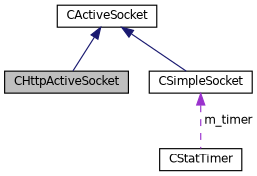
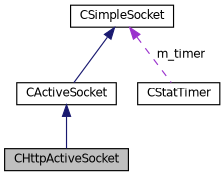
  digraph {
    node [color=black fillcolor=white fontname=Helvetica fontsize=10 shape=record style=filled]
    edge [color=midnightblue dir=back fontname=Helvetica fontsize=10 labelfontname=Helvetica labelfontsize=10 style=solid]
    n1 [fillcolor=grey75 fontcolor=black height=0.2 label=CHttpActiveSocket width=0.4]
    n2 [height=0.2 label=CActiveSocket width=0.4]
    n3 [height=0.2 label=CSimpleSocket width=0.4]
    n4 [height=0.2 label=CStatTimer width=0.4]
    n2 -> n1
-   n2 -> n3
+   n3 -> n2
    n3 -> n4 [color=darkorchid3 label=" m_timer" style=dashed]
  }
